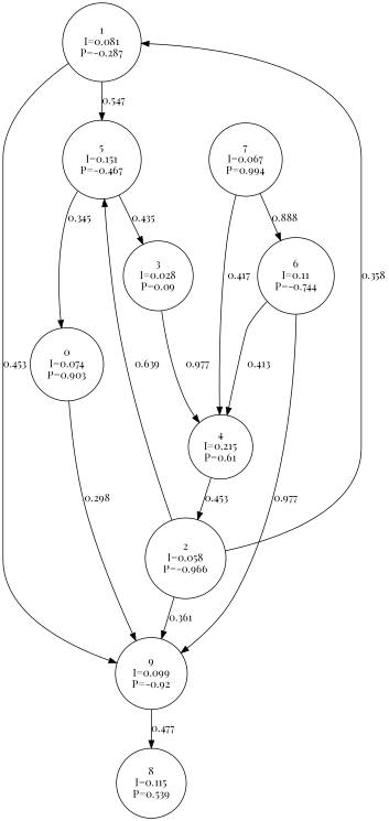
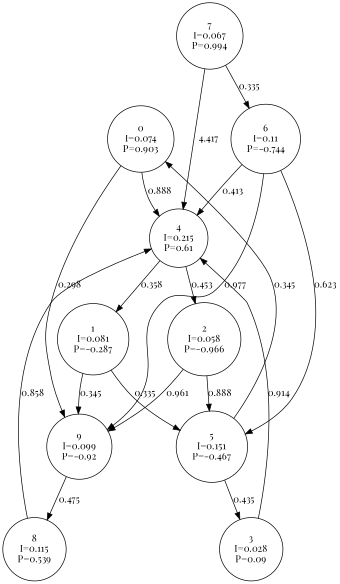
  digraph {
    fontname="Playfair Display"
    node [fontname="Playfair Display" shape=circle]
    edge [fontname="Playfair Display"]
    n1 [label="0\nI=0.074\nP=0.903"]
    n2 [label="4\nI=0.215\nP=0.61"]
    n3 [label="9\nI=0.099\nP=-0.92"]
    n4 [label="1\nI=0.081\nP=-0.287"]
    n5 [label="2\nI=0.058\nP=-0.966"]
    n6 [label="5\nI=0.151\nP=-0.467"]
    n7 [label="6\nI=0.11\nP=-0.744"]
    n8 [label="3\nI=0.028\nP=0.09"]
    n9 [label="8\nI=0.115\nP=0.539"]
    n10 [label="7\nI=0.067\nP=0.994"]
+   n1 -> n2 [label=0.888]
    n1 -> n3 [label=0.298]
-   n5 -> n4 [label=0.358]
+   n2 -> n4 [label=0.358]
    n2 -> n5 [label=0.453]
-   n3 -> n9 [label=0.477]
-   n4 -> n3 [label=0.453]
-   n4 -> n6 [label=0.547]
-   n5 -> n3 [label=0.361]
-   n5 -> n6 [label=0.639]
+   n3 -> n9 [label=0.475]
+   n4 -> n3 [label=0.345]
+   n4 -> n6 [label=0.335]
+   n5 -> n3 [label=0.961]
+   n5 -> n6 [label=0.888]
    n6 -> n1 [label=0.345]
    n6 -> n8 [label=0.435]
    n7 -> n2 [label=0.413]
    n7 -> n3 [label=0.977]
-   n8 -> n2 [label=0.977]
-   n10 -> n2 [label=0.417]
-   n10 -> n7 [label=0.888]
+   n7 -> n6 [label=0.623]
+   n8 -> n2 [label=0.914]
+   n9 -> n2 [label=0.858]
+   n10 -> n2 [label=4.417]
+   n10 -> n7 [label=0.335]
  }
